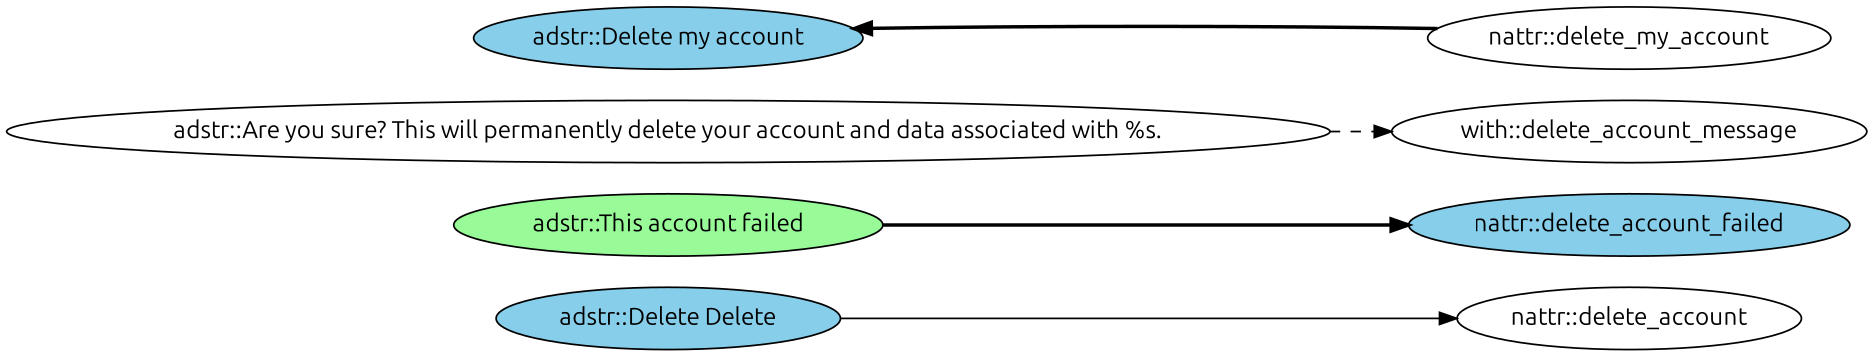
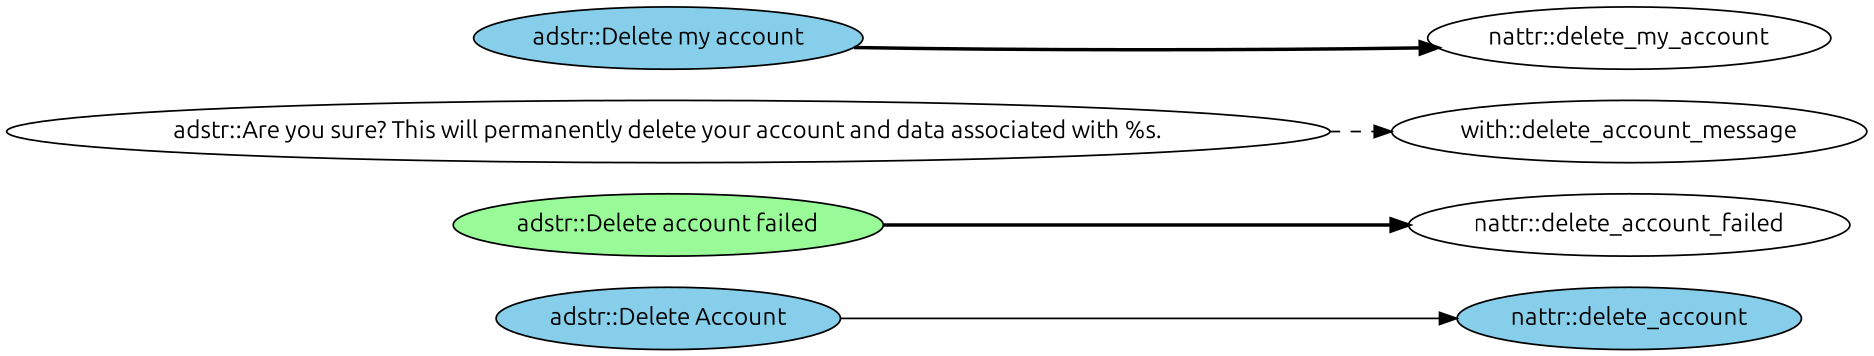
  digraph {
    fontname=Ubuntu
    rankdir=LR
    node [fillcolor=white fontname=Ubuntu style=filled]
    edge [fontname=Ubuntu style=bold]
-   "adstr::Delete Account" [fillcolor=skyblue label="adstr::Delete Delete"]
-   "nattr::delete_account"
-   "adstr::Delete account failed" [fillcolor=palegreen label="adstr::This account failed"]
-   "nattr::delete_account_failed" [fillcolor=skyblue]
+   "adstr::Delete Account" [fillcolor=skyblue]
+   "nattr::delete_account" [fillcolor=skyblue]
+   "adstr::Delete account failed" [fillcolor=palegreen]
+   "nattr::delete_account_failed"
    n5 [label="with::delete_account_message"]
    "adstr::Are you sure? This will permanently delete your account and data associated with %s."
    "adstr::Delete my account" [fillcolor=skyblue]
    "nattr::delete_my_account"
    "adstr::Delete Account" -> "nattr::delete_account" [style=solid]
    "adstr::Delete account failed" -> "nattr::delete_account_failed"
    "adstr::Are you sure? This will permanently delete your account and data associated with %s." -> n5 [style=dashed]
-   "nattr::delete_my_account" -> "adstr::Delete my account"
+   "adstr::Delete my account" -> "nattr::delete_my_account"
  }
